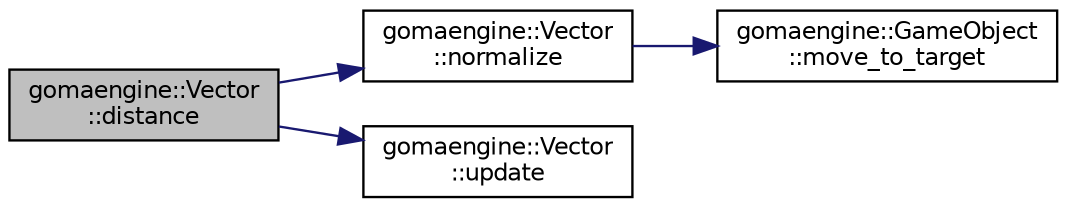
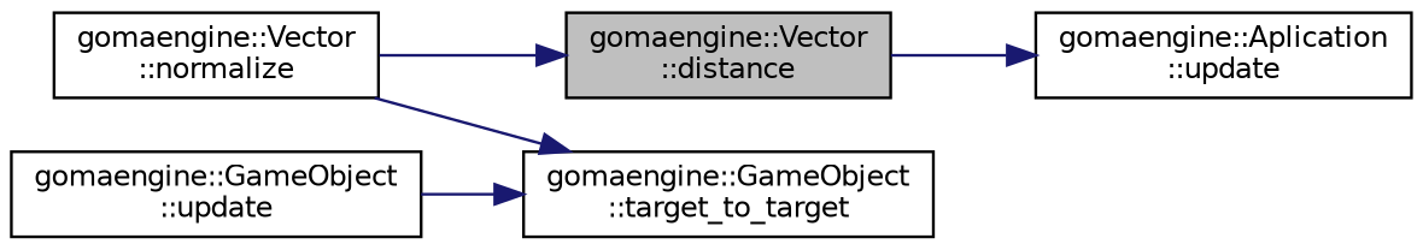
  digraph {
    rankdir=RL
    node [color=black fillcolor=white fontname=Helvetica fontsize=10 shape=record style=filled]
    edge [color=midnightblue dir=back fontname=Helvetica fontsize=10 labelfontname=Helvetica labelfontsize=10 style=solid]
    n1 [fillcolor=grey75 fontcolor=black height=0.2 label="gomaengine::Vector\l::distance" width=0.4]
    n2 [height=0.2 label="gomaengine::Vector\l::normalize" width=0.4]
-   n3 [height=0.2 label="gomaengine::Vector\l::update" width=0.4]
-   n4 [height=0.2 label="gomaengine::GameObject\l::move_to_target" width=0.4]
-   n2 -> n1
+   n3 [height=0.2 label="gomaengine::Aplication\l::update" width=0.4]
+   n4 [height=0.2 label="gomaengine::GameObject\l::target_to_target" width=0.4]
+   n5 [height=0.2 label="gomaengine::GameObject\l::update" width=0.4]
+   n1 -> n2
    n3 -> n1
    n4 -> n2
+   n4 -> n5
  }
